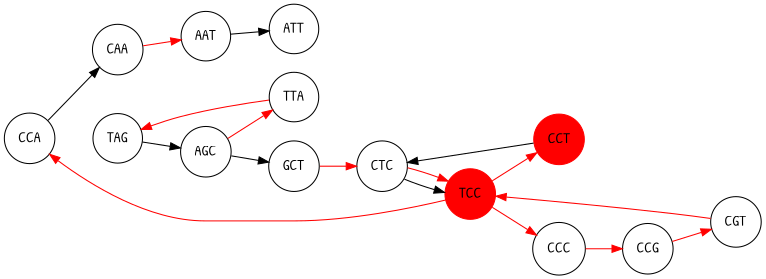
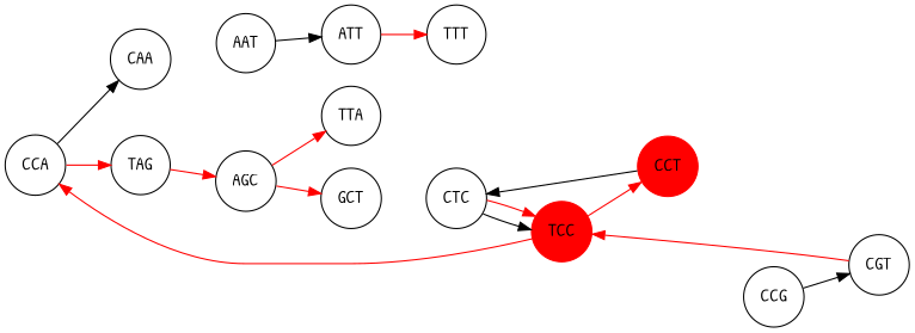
  digraph {
    constraint=false
    fontname="Patrick Hand"
    rankdir=LR
    node [fontname="Patrick Hand" shape=circle]
    edge [color=red fontname="Patrick Hand"]
    AAT
    ATT
+   TTT
    AGC
    GCT
    TTA
    CTC
    CAA
    CCA
-   CCC
    CCG
    CGT
    TCC [color=red style=filled]
    CCT [color=red style=filled]
    TAG
    AAT -> ATT [color=black]
-   AGC -> GCT [color=black]
+   ATT -> TTT
+   AGC -> GCT
    AGC -> TTA
-   GCT -> CTC
-   TTA -> TAG
+   CCA -> TAG
    CTC -> TCC [color=""]
    CTC -> TCC
-   CAA -> AAT
    CCA -> CAA [color=black]
-   CCC -> CCG
-   CCG -> CGT
+   CCG -> CGT [color=black]
    CGT -> TCC
    TCC -> CCA
-   TCC -> CCC
    TCC -> CCT
    CCT -> CTC [color=""]
-   TAG -> AGC [color=black]
+   TAG -> AGC
  }
